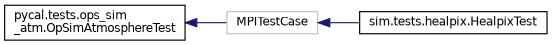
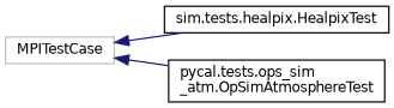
  digraph {
    rankdir=LR
    node [color=black fillcolor=white fontname=Helvetica fontsize=10 shape=record style=filled]
    edge [color=midnightblue dir=back fontname=Helvetica fontsize=10 labelfontname=Helvetica labelfontsize=10 style=solid]
    n1 [color=grey75 height=0.2 label=MPITestCase width=0.4]
    n2 [height=0.2 label="sim.tests.healpix.HealpixTest" width=0.4]
    n3 [height=0.2 label="pycal.tests.ops_sim\l_atm.OpSimAtmosphereTest" width=0.4]
    n1 -> n2
-   n3 -> n1
+   n1 -> n3
  }
